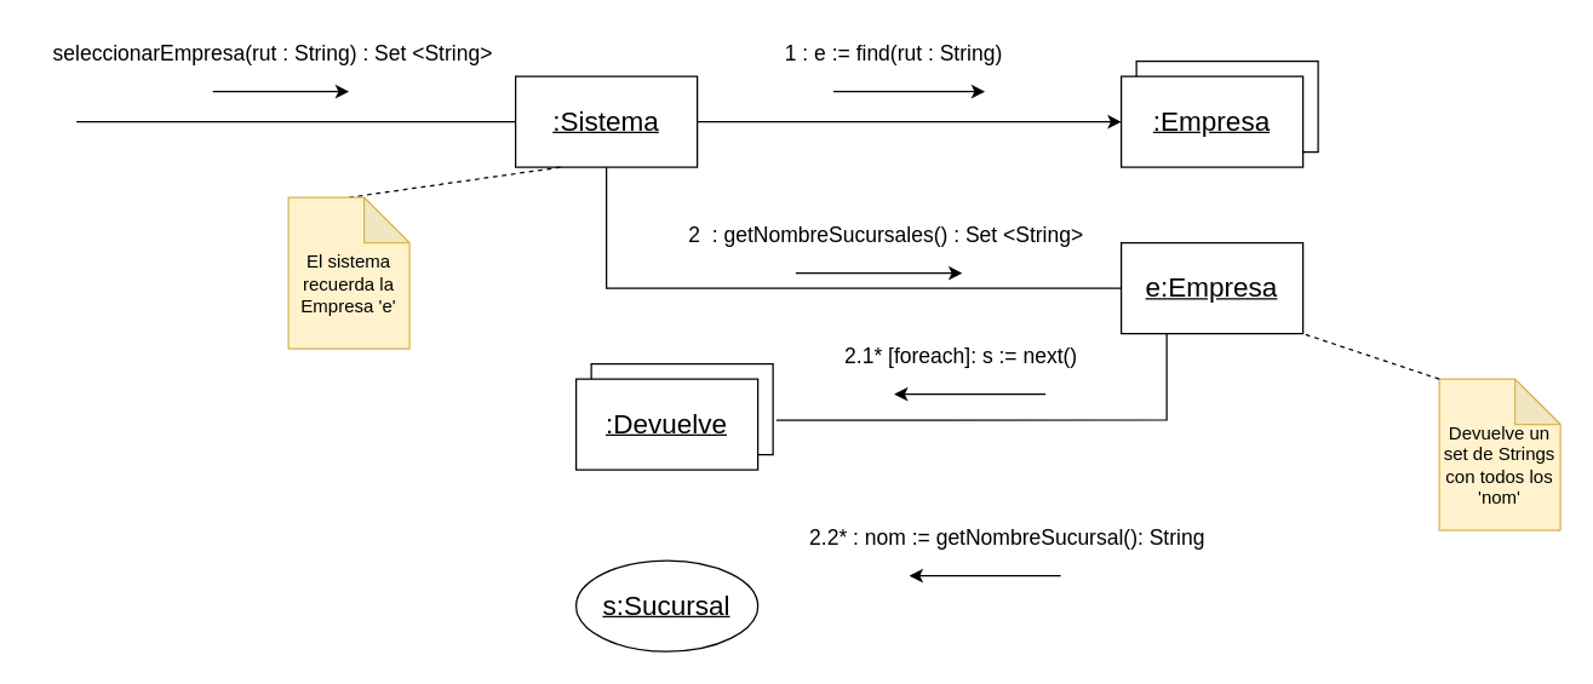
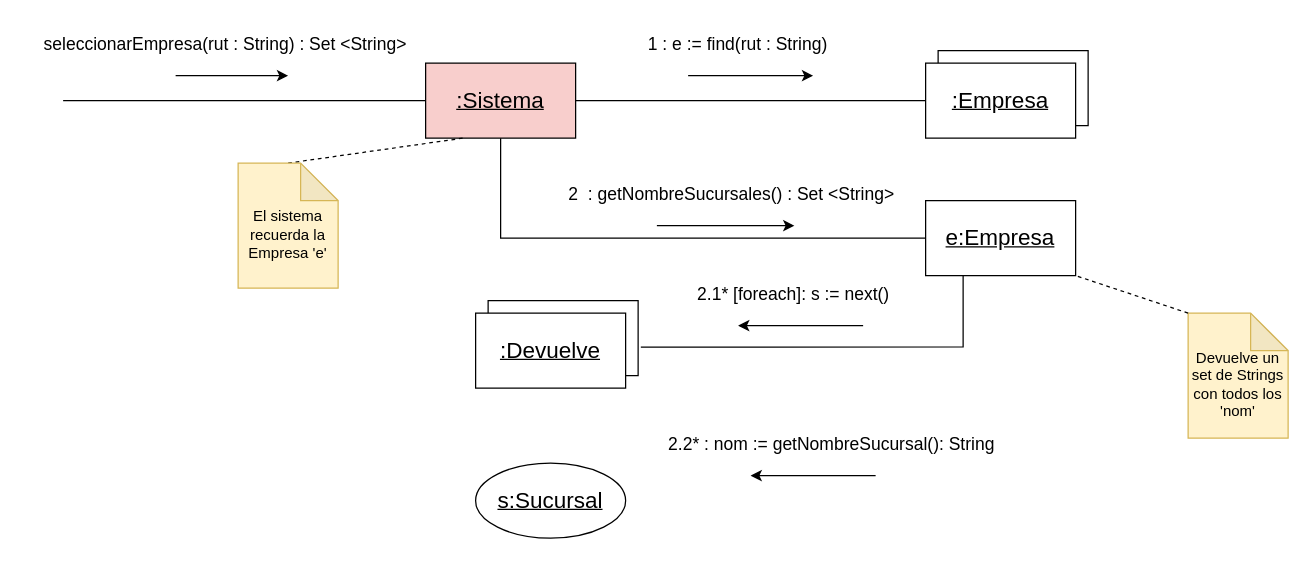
  <mxCell id="0" />
  <mxCell id="1" parent="0" />
  <mxCell id="2" value="" style="rounded=0;whiteSpace=wrap;html=1;" parent="1" vertex="1"><mxGeometry x="750" y="40" width="120" height="60" as="geometry" /></mxCell>
  <mxCell id="3" value="&lt;font style=&quot;font-size: 18px;&quot;&gt;&lt;u&gt;:Empresa&lt;/u&gt;&lt;/font&gt;" style="rounded=0;whiteSpace=wrap;html=1;" parent="1" vertex="1"><mxGeometry x="740" y="50" width="120" height="60" as="geometry" /></mxCell>
- <mxCell id="4" value="&lt;font style=&quot;font-size: 18px;&quot;&gt;&lt;u&gt;:Sistema&lt;/u&gt;&lt;/font&gt;" style="rounded=0;whiteSpace=wrap;html=1;" parent="1" vertex="1"><mxGeometry x="340" y="50" width="120" height="60" as="geometry" /></mxCell>
- <mxCell id="5" value="" style="endArrow=classic;html=1;rounded=0;exitX=1;exitY=0.5;exitDx=0;exitDy=0;entryX=0;entryY=0.5;entryDx=0;entryDy=0;" parent="1" source="4" target="3" edge="1"><mxGeometry width="50" height="50" relative="1" as="geometry"><mxPoint x="510" y="200" as="sourcePoint" /><mxPoint x="560" y="150" as="targetPoint" /></mxGeometry></mxCell>
+ <mxCell id="4" value="&lt;font style=&quot;font-size: 18px;&quot;&gt;&lt;u&gt;:Sistema&lt;/u&gt;&lt;/font&gt;" style="rounded=0;whiteSpace=wrap;html=1;fillColor=#f8cecc;" parent="1" vertex="1"><mxGeometry x="340" y="50" width="120" height="60" as="geometry" /></mxCell>
+ <mxCell id="5" value="" style="endArrow=none;html=1;rounded=0;exitX=1;exitY=0.5;exitDx=0;exitDy=0;entryX=0;entryY=0.5;entryDx=0;entryDy=0;" parent="1" source="4" target="3" edge="1"><mxGeometry width="50" height="50" relative="1" as="geometry"><mxPoint x="510" y="200" as="sourcePoint" /><mxPoint x="560" y="150" as="targetPoint" /></mxGeometry></mxCell>
  <mxCell id="6" value="" style="endArrow=none;html=1;rounded=0;entryX=0;entryY=0.5;entryDx=0;entryDy=0;" parent="1" target="4" edge="1"><mxGeometry width="50" height="50" relative="1" as="geometry"><mxPoint x="50" y="80" as="sourcePoint" /><mxPoint x="560" y="150" as="targetPoint" /></mxGeometry></mxCell>
  <mxCell id="7" value="&lt;font style=&quot;font-size: 14px;&quot;&gt;seleccionarEmpresa(rut : String) : Set &amp;lt;String&amp;gt;&lt;/font&gt;" style="text;html=1;strokeColor=none;fillColor=none;align=center;verticalAlign=middle;whiteSpace=wrap;rounded=0;" parent="1" vertex="1"><mxGeometry x="20" y="20" width="320" height="30" as="geometry" /></mxCell>
  <mxCell id="8" value="" style="endArrow=classic;html=1;rounded=0;" parent="1" edge="1"><mxGeometry width="50" height="50" relative="1" as="geometry"><mxPoint x="140" y="60" as="sourcePoint" /><mxPoint x="230" y="60" as="targetPoint" /></mxGeometry></mxCell>
  <mxCell id="9" value="&lt;font style=&quot;font-size: 14px;&quot;&gt;1 : e := find(rut : String)&lt;/font&gt;" style="text;html=1;strokeColor=none;fillColor=none;align=center;verticalAlign=middle;whiteSpace=wrap;rounded=0;" parent="1" vertex="1"><mxGeometry x="380" y="20" width="420" height="30" as="geometry" /></mxCell>
  <mxCell id="10" value="" style="endArrow=classic;html=1;rounded=0;" parent="1" edge="1"><mxGeometry width="50" height="50" relative="1" as="geometry"><mxPoint x="550" y="60" as="sourcePoint" /><mxPoint x="650" y="60" as="targetPoint" /></mxGeometry></mxCell>
  <mxCell id="11" value="&lt;font style=&quot;font-size: 18px;&quot;&gt;&lt;u&gt;e:Empresa&lt;/u&gt;&lt;/font&gt;" style="rounded=0;whiteSpace=wrap;html=1;" parent="1" vertex="1"><mxGeometry x="740" y="160" width="120" height="60" as="geometry" /></mxCell>
  <mxCell id="12" value="" style="endArrow=none;html=1;rounded=0;exitX=0.5;exitY=1;exitDx=0;exitDy=0;entryX=0;entryY=0.5;entryDx=0;entryDy=0;" parent="1" source="4" target="11" edge="1"><mxGeometry width="50" height="50" relative="1" as="geometry"><mxPoint x="500" y="180" as="sourcePoint" /><mxPoint x="550" y="130" as="targetPoint" /><Array as="points"><mxPoint x="400" y="190" /></Array></mxGeometry></mxCell>
  <mxCell id="13" value="&lt;font style=&quot;font-size: 14px;&quot;&gt;2&amp;nbsp; : getNombreSucursales() : Set &amp;lt;String&amp;gt;&lt;/font&gt;" style="text;html=1;strokeColor=none;fillColor=none;align=center;verticalAlign=middle;whiteSpace=wrap;rounded=0;" parent="1" vertex="1"><mxGeometry x="450" y="140" width="270" height="30" as="geometry" /></mxCell>
  <mxCell id="14" value="" style="endArrow=classic;html=1;rounded=0;" parent="1" edge="1"><mxGeometry width="50" height="50" relative="1" as="geometry"><mxPoint x="525" y="180" as="sourcePoint" /><mxPoint x="635" y="180" as="targetPoint" /></mxGeometry></mxCell>
  <mxCell id="15" value="" style="endArrow=none;dashed=1;html=1;rounded=0;entryX=0.25;entryY=1;entryDx=0;entryDy=0;exitX=0.5;exitY=0;exitDx=0;exitDy=0;exitPerimeter=0;" parent="1" source="16" target="4" edge="1"><mxGeometry width="50" height="50" relative="1" as="geometry"><mxPoint x="210" y="180" as="sourcePoint" /><mxPoint x="360" y="140" as="targetPoint" /></mxGeometry></mxCell>
  <mxCell id="16" value="&lt;br&gt;El sistema recuerda la Empresa 'e'" style="shape=note;whiteSpace=wrap;html=1;backgroundOutline=1;darkOpacity=0.05;fillColor=#fff2cc;strokeColor=#d6b656;" parent="1" vertex="1"><mxGeometry x="190" y="130" width="80" height="100" as="geometry" /></mxCell>
  <mxCell id="17" value="&lt;font style=&quot;font-size: 18px;&quot;&gt;&lt;u&gt;s:Sucursal&lt;/u&gt;&lt;/font&gt;" style="ellipse;whiteSpace=wrap;html=1;" parent="1" vertex="1"><mxGeometry x="380" y="370" width="120" height="60" as="geometry" /></mxCell>
  <mxCell id="18" value="" style="rounded=0;whiteSpace=wrap;html=1;" parent="1" vertex="1"><mxGeometry x="390" y="240" width="120" height="60" as="geometry" /></mxCell>
  <mxCell id="19" value="&lt;font style=&quot;font-size: 18px;&quot;&gt;&lt;u&gt;:Devuelve&lt;/u&gt;&lt;/font&gt;" style="rounded=0;whiteSpace=wrap;html=1;" parent="1" vertex="1"><mxGeometry x="380" y="250" width="120" height="60" as="geometry" /></mxCell>
  <mxCell id="20" value="" style="endArrow=none;html=1;rounded=0;exitX=1.018;exitY=0.62;exitDx=0;exitDy=0;exitPerimeter=0;entryX=0.25;entryY=1;entryDx=0;entryDy=0;" parent="1" source="18" target="11" edge="1"><mxGeometry width="50" height="50" relative="1" as="geometry"><mxPoint x="520" y="300" as="sourcePoint" /><mxPoint x="790" y="280" as="targetPoint" /><Array as="points"><mxPoint x="770" y="277" /></Array></mxGeometry></mxCell>
  <mxCell id="21" value="&lt;font style=&quot;font-size: 14px;&quot;&gt;2.1* [foreach]: s := next()&lt;/font&gt;" style="text;html=1;align=center;verticalAlign=middle;resizable=0;points=[];autosize=1;strokeColor=none;fillColor=none;" parent="1" vertex="1"><mxGeometry x="544" y="220" width="180" height="30" as="geometry" /></mxCell>
  <mxCell id="22" value="" style="endArrow=classic;html=1;rounded=0;" parent="1" edge="1"><mxGeometry width="50" height="50" relative="1" as="geometry"><mxPoint x="690" y="260" as="sourcePoint" /><mxPoint x="590" y="260" as="targetPoint" /></mxGeometry></mxCell>
  <mxCell id="23" value="&lt;font style=&quot;font-size: 14px;&quot;&gt;2.2* : nom := getNombreSucursal(): String&lt;/font&gt;" style="text;html=1;strokeColor=none;fillColor=none;align=center;verticalAlign=middle;whiteSpace=wrap;rounded=0;" parent="1" vertex="1"><mxGeometry x="530" y="340" width="270" height="30" as="geometry" /></mxCell>
  <mxCell id="24" value="" style="endArrow=classic;html=1;rounded=0;" parent="1" edge="1"><mxGeometry width="50" height="50" relative="1" as="geometry"><mxPoint x="700" y="380" as="sourcePoint" /><mxPoint x="600" y="380" as="targetPoint" /></mxGeometry></mxCell>
  <mxCell id="25" value="&lt;br&gt;Devuelve un set de Strings con todos los 'nom'" style="shape=note;whiteSpace=wrap;html=1;backgroundOutline=1;darkOpacity=0.05;fillColor=#fff2cc;strokeColor=#d6b656;" parent="1" vertex="1"><mxGeometry x="950" y="250" width="80" height="100" as="geometry" /></mxCell>
  <mxCell id="26" value="" style="endArrow=none;dashed=1;html=1;rounded=0;entryX=1;entryY=1;entryDx=0;entryDy=0;exitX=0;exitY=0;exitDx=0;exitDy=0;exitPerimeter=0;" parent="1" source="25" target="11" edge="1"><mxGeometry width="50" height="50" relative="1" as="geometry"><mxPoint x="520" y="260" as="sourcePoint" /><mxPoint x="570" y="210" as="targetPoint" /></mxGeometry></mxCell>
